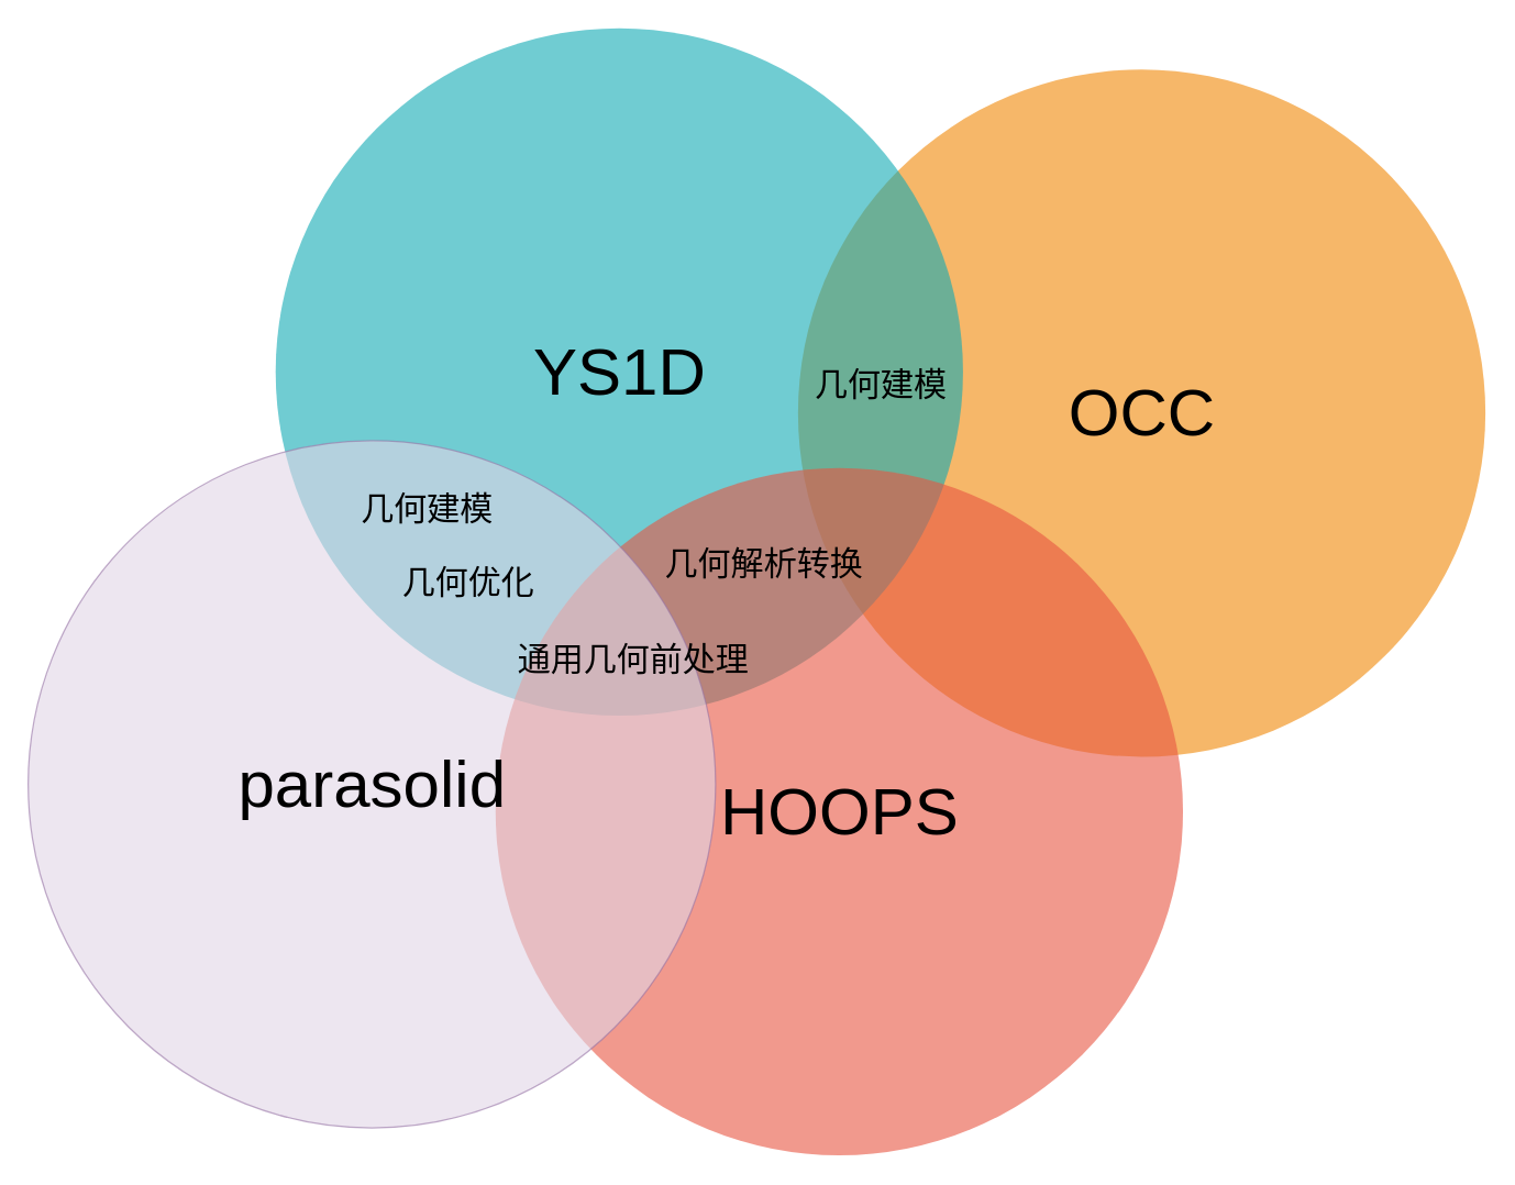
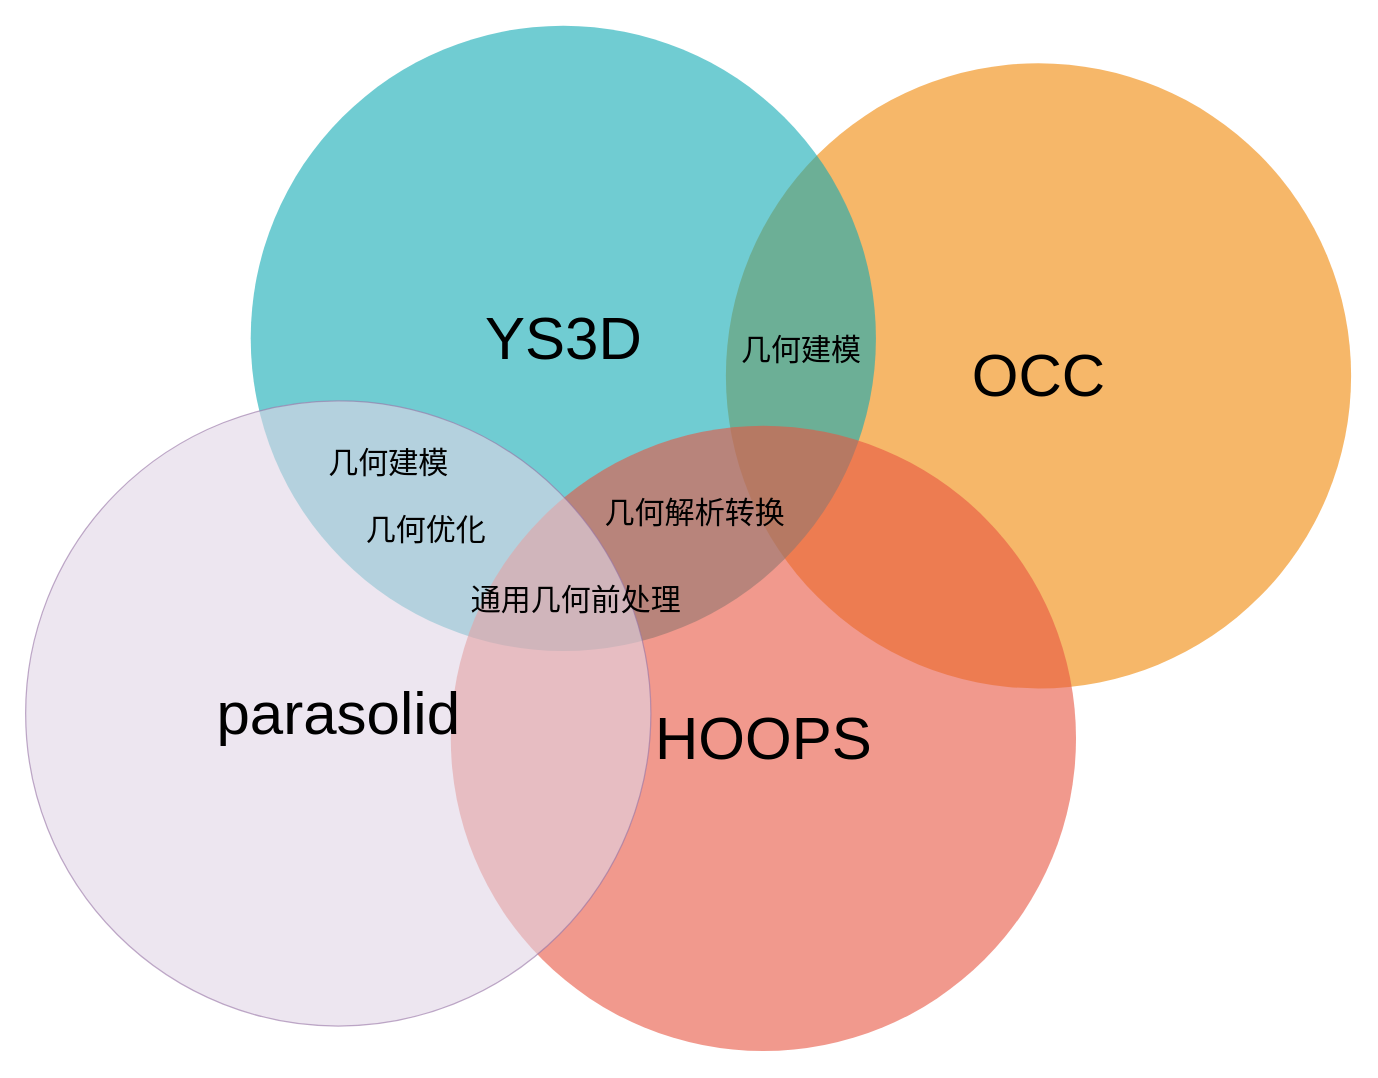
  <mxCell id="0" />
  <mxCell id="1" parent="0" />
  <mxCell id="2" value="&lt;font style=&quot;font-size: 48px;&quot;&gt;OCC&lt;/font&gt;" style="ellipse;fillColor=#F08705;opacity=60;strokeColor=none;html=1;fontColor=#000000;" parent="1" vertex="1"><mxGeometry x="580" y="50" width="500" height="500" as="geometry" /></mxCell>
- <mxCell id="3" value="&lt;font style=&quot;font-size: 48px;&quot;&gt;YS1D&lt;/font&gt;" style="ellipse;fillColor=#12AAB5;opacity=60;strokeColor=none;html=1;fontColor=#000000;" parent="1" vertex="1"><mxGeometry x="200" y="20" width="500" height="500" as="geometry" /></mxCell>
+ <mxCell id="3" value="&lt;font style=&quot;font-size: 48px;&quot;&gt;YS3D&lt;/font&gt;" style="ellipse;fillColor=#12AAB5;opacity=60;strokeColor=none;html=1;fontColor=#000000;" parent="1" vertex="1"><mxGeometry x="200" y="20" width="500" height="500" as="geometry" /></mxCell>
  <mxCell id="4" value="&lt;font style=&quot;font-size: 48px;&quot;&gt;HOOPS&lt;/font&gt;" style="ellipse;fillColor=#e85642;opacity=60;strokeColor=none;html=1;fontColor=#000000;" parent="1" vertex="1"><mxGeometry x="360" y="340" width="500" height="500" as="geometry" /></mxCell>
  <mxCell id="5" value="&lt;font style=&quot;font-size: 24px;&quot;&gt;几何解析转换&lt;/font&gt;" style="text;html=1;align=center;verticalAlign=middle;resizable=0;points=[];autosize=1;strokeColor=none;fillColor=none;fontColor=#000000;" vertex="1" parent="1"><mxGeometry x="470" y="390" width="170" height="40" as="geometry" /></mxCell>
  <mxCell id="6" value="&lt;font style=&quot;font-size: 48px;&quot;&gt;parasolid&lt;/font&gt;" style="ellipse;fillColor=#e1d5e7;opacity=60;strokeColor=#9673a6;html=1;fontColor=#000000;" vertex="1" parent="1"><mxGeometry x="20" y="320" width="500" height="500" as="geometry" /></mxCell>
  <mxCell id="7" value="&lt;span style=&quot;font-size: 24px;&quot;&gt;几何建模&lt;/span&gt;" style="text;html=1;align=center;verticalAlign=middle;resizable=0;points=[];autosize=1;strokeColor=none;fillColor=none;fontColor=#000000;" vertex="1" parent="1"><mxGeometry x="250" y="350" width="120" height="40" as="geometry" /></mxCell>
  <mxCell id="8" value="&lt;span style=&quot;font-size: 24px;&quot;&gt;几何建模&lt;/span&gt;" style="text;html=1;align=center;verticalAlign=middle;resizable=0;points=[];autosize=1;strokeColor=none;fillColor=none;fontColor=#000000;" vertex="1" parent="1"><mxGeometry x="580" y="260" width="120" height="40" as="geometry" /></mxCell>
  <mxCell id="9" value="&lt;span style=&quot;font-size: 24px;&quot;&gt;几何优化&lt;/span&gt;" style="text;html=1;align=center;verticalAlign=middle;resizable=0;points=[];autosize=1;strokeColor=none;fillColor=none;fontColor=#000000;" vertex="1" parent="1"><mxGeometry x="280" y="404" width="120" height="40" as="geometry" /></mxCell>
  <mxCell id="10" value="&lt;span style=&quot;font-size: 24px;&quot;&gt;通用几何前处理&lt;/span&gt;" style="text;html=1;align=center;verticalAlign=middle;resizable=0;points=[];autosize=1;strokeColor=none;fillColor=none;fontColor=#000000;" vertex="1" parent="1"><mxGeometry x="365" y="460" width="190" height="40" as="geometry" /></mxCell>
